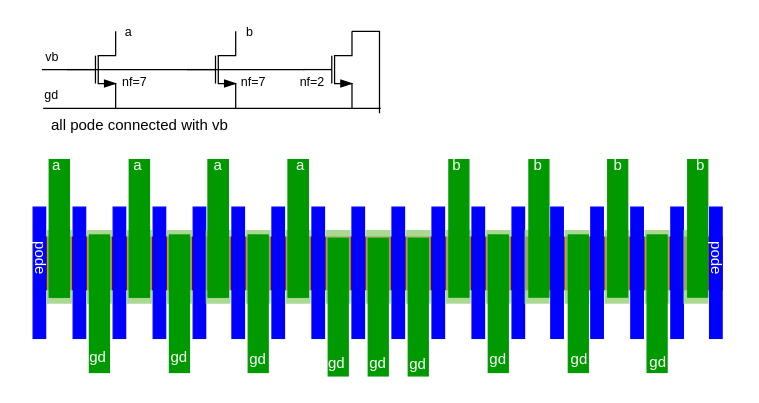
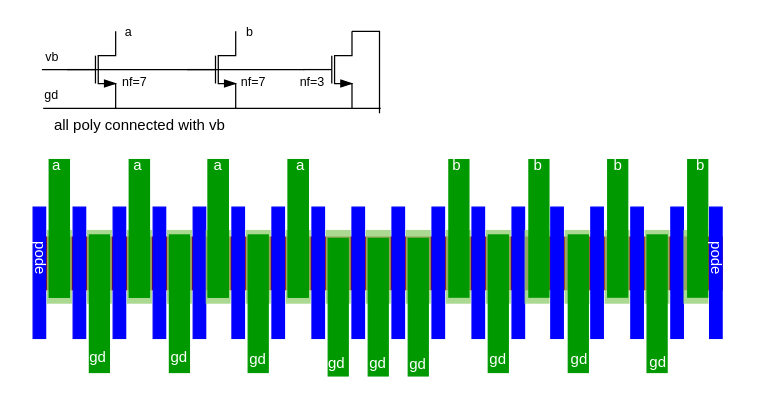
  <mxCell id="0" />
  <mxCell id="1" parent="0" />
  <mxCell id="2" value="" style="rounded=0;whiteSpace=wrap;html=1;fontSize=14;fontColor=#0000FF;strokeColor=#990000;strokeWidth=3;fillColor=#990000;" vertex="1" parent="1"><mxGeometry x="36" y="190" width="540" height="40" as="geometry" /></mxCell>
  <mxCell id="3" value="" style="rounded=0;whiteSpace=wrap;html=1;strokeColor=#0000FF;fillColor=#0000FF;" vertex="1" parent="1"><mxGeometry x="26" y="165" width="10" height="105" as="geometry" /></mxCell>
  <mxCell id="4" value="" style="rounded=0;whiteSpace=wrap;html=1;strokeColor=#0000FF;fillColor=#0000FF;" vertex="1" parent="1"><mxGeometry x="58" y="165" width="10" height="105" as="geometry" /></mxCell>
  <mxCell id="5" value="" style="rounded=0;whiteSpace=wrap;html=1;strokeColor=#0000FF;fillColor=#0000FF;" vertex="1" parent="1"><mxGeometry x="90" y="165" width="10" height="105" as="geometry" /></mxCell>
  <mxCell id="6" value="" style="rounded=0;whiteSpace=wrap;html=1;strokeColor=#0000FF;fillColor=#0000FF;" vertex="1" parent="1"><mxGeometry x="122" y="165" width="10" height="105" as="geometry" /></mxCell>
  <mxCell id="7" value="" style="rounded=0;whiteSpace=wrap;html=1;strokeColor=#0000FF;fillColor=#0000FF;" vertex="1" parent="1"><mxGeometry x="154" y="165" width="10" height="105" as="geometry" /></mxCell>
  <mxCell id="8" value="" style="rounded=0;whiteSpace=wrap;html=1;strokeColor=#0000FF;fillColor=#0000FF;" vertex="1" parent="1"><mxGeometry x="185" y="165" width="10" height="105" as="geometry" /></mxCell>
  <mxCell id="9" value="" style="rounded=0;whiteSpace=wrap;html=1;strokeColor=#0000FF;fillColor=#0000FF;" vertex="1" parent="1"><mxGeometry x="217" y="165" width="10" height="105" as="geometry" /></mxCell>
  <mxCell id="10" value="" style="rounded=0;whiteSpace=wrap;html=1;strokeColor=#0000FF;fillColor=#0000FF;" vertex="1" parent="1"><mxGeometry x="249" y="165" width="10" height="105" as="geometry" /></mxCell>
  <mxCell id="11" value="" style="rounded=0;whiteSpace=wrap;html=1;strokeColor=#0000FF;fillColor=#0000FF;" vertex="1" parent="1"><mxGeometry x="281" y="165" width="10" height="105" as="geometry" /></mxCell>
  <mxCell id="12" value="" style="rounded=0;whiteSpace=wrap;html=1;strokeColor=#0000FF;fillColor=#0000FF;" vertex="1" parent="1"><mxGeometry x="313" y="165" width="10" height="105" as="geometry" /></mxCell>
  <mxCell id="13" value="" style="rounded=0;whiteSpace=wrap;html=1;strokeColor=#0000FF;fillColor=#0000FF;" vertex="1" parent="1"><mxGeometry x="345" y="165" width="10" height="105" as="geometry" /></mxCell>
  <mxCell id="14" value="" style="rounded=0;whiteSpace=wrap;html=1;strokeColor=#0000FF;fillColor=#0000FF;" vertex="1" parent="1"><mxGeometry x="377" y="165" width="10" height="105" as="geometry" /></mxCell>
  <mxCell id="15" value="" style="rounded=0;whiteSpace=wrap;html=1;strokeColor=#0000FF;fillColor=#0000FF;" vertex="1" parent="1"><mxGeometry x="409" y="165" width="10" height="105" as="geometry" /></mxCell>
  <mxCell id="16" value="" style="rounded=0;whiteSpace=wrap;html=1;strokeColor=#0000FF;fillColor=#0000FF;" vertex="1" parent="1"><mxGeometry x="440" y="165" width="10" height="105" as="geometry" /></mxCell>
  <mxCell id="17" value="" style="rounded=0;whiteSpace=wrap;html=1;strokeColor=#0000FF;fillColor=#0000FF;" vertex="1" parent="1"><mxGeometry x="472" y="165" width="10" height="105" as="geometry" /></mxCell>
  <mxCell id="18" value="" style="rounded=0;whiteSpace=wrap;html=1;strokeColor=#0000FF;fillColor=#0000FF;" vertex="1" parent="1"><mxGeometry x="504" y="165" width="10" height="105" as="geometry" /></mxCell>
  <mxCell id="19" value="" style="rounded=0;whiteSpace=wrap;html=1;strokeColor=#0000FF;fillColor=#0000FF;" vertex="1" parent="1"><mxGeometry x="536" y="165" width="10" height="105" as="geometry" /></mxCell>
  <mxCell id="20" value="" style="rounded=0;whiteSpace=wrap;html=1;fontSize=14;strokeColor=none;strokeWidth=3;fillColor=#97D077;opacity=80;" vertex="1" parent="1"><mxGeometry x="37" y="183.25" width="20" height="59" as="geometry" /></mxCell>
  <mxCell id="21" value="" style="rounded=0;whiteSpace=wrap;html=1;fontSize=14;strokeColor=none;strokeWidth=3;fillColor=#97D077;opacity=80;" vertex="1" parent="1"><mxGeometry x="69" y="183.25" width="20" height="59" as="geometry" /></mxCell>
  <mxCell id="22" value="" style="rounded=0;whiteSpace=wrap;html=1;fontSize=14;strokeColor=none;strokeWidth=3;fillColor=#97D077;opacity=80;" vertex="1" parent="1"><mxGeometry x="101" y="183.25" width="20" height="59" as="geometry" /></mxCell>
  <mxCell id="23" value="" style="rounded=0;whiteSpace=wrap;html=1;fontSize=14;strokeColor=none;strokeWidth=3;fillColor=#97D077;opacity=80;" vertex="1" parent="1"><mxGeometry x="133" y="183.25" width="20" height="59" as="geometry" /></mxCell>
  <mxCell id="24" value="" style="rounded=0;whiteSpace=wrap;html=1;fontSize=14;strokeColor=none;strokeWidth=3;fillColor=#97D077;opacity=80;" vertex="1" parent="1"><mxGeometry x="164" y="183.25" width="20" height="59" as="geometry" /></mxCell>
  <mxCell id="25" value="" style="rounded=0;whiteSpace=wrap;html=1;fontSize=14;strokeColor=none;strokeWidth=3;fillColor=#97D077;opacity=80;" vertex="1" parent="1"><mxGeometry x="196" y="183.25" width="20" height="59" as="geometry" /></mxCell>
  <mxCell id="26" value="" style="rounded=0;whiteSpace=wrap;html=1;fontSize=14;strokeColor=none;strokeWidth=3;fillColor=#97D077;opacity=80;" vertex="1" parent="1"><mxGeometry x="228" y="183.25" width="20" height="59" as="geometry" /></mxCell>
  <mxCell id="27" value="" style="rounded=0;whiteSpace=wrap;html=1;fontSize=14;strokeColor=none;strokeWidth=3;fillColor=#97D077;opacity=80;" vertex="1" parent="1"><mxGeometry x="260" y="183.25" width="20" height="59" as="geometry" /></mxCell>
  <mxCell id="28" value="" style="rounded=0;whiteSpace=wrap;html=1;fontSize=14;strokeColor=none;strokeWidth=3;fillColor=#97D077;opacity=80;" vertex="1" parent="1"><mxGeometry x="292" y="183.25" width="20" height="59" as="geometry" /></mxCell>
  <mxCell id="29" value="" style="rounded=0;whiteSpace=wrap;html=1;fontSize=14;strokeColor=none;strokeWidth=3;fillColor=#97D077;opacity=80;" vertex="1" parent="1"><mxGeometry x="324" y="183.25" width="20" height="59" as="geometry" /></mxCell>
  <mxCell id="30" value="" style="rounded=0;whiteSpace=wrap;html=1;fontSize=14;strokeColor=none;strokeWidth=3;fillColor=#97D077;opacity=80;" vertex="1" parent="1"><mxGeometry x="356" y="183.25" width="20" height="59" as="geometry" /></mxCell>
  <mxCell id="31" value="" style="rounded=0;whiteSpace=wrap;html=1;fontSize=14;strokeColor=none;strokeWidth=3;fillColor=#97D077;opacity=80;" vertex="1" parent="1"><mxGeometry x="388" y="183.25" width="20" height="59" as="geometry" /></mxCell>
  <mxCell id="32" value="" style="rounded=0;whiteSpace=wrap;html=1;fontSize=14;strokeColor=none;strokeWidth=3;fillColor=#97D077;opacity=80;" vertex="1" parent="1"><mxGeometry x="419" y="183.25" width="20" height="59" as="geometry" /></mxCell>
  <mxCell id="33" value="" style="rounded=0;whiteSpace=wrap;html=1;fontSize=14;strokeColor=none;strokeWidth=3;fillColor=#97D077;opacity=80;" vertex="1" parent="1"><mxGeometry x="451" y="183.25" width="20" height="59" as="geometry" /></mxCell>
  <mxCell id="34" value="" style="rounded=0;whiteSpace=wrap;html=1;fontSize=14;strokeColor=none;strokeWidth=3;fillColor=#97D077;opacity=80;" vertex="1" parent="1"><mxGeometry x="483" y="183.25" width="20" height="59" as="geometry" /></mxCell>
  <mxCell id="35" value="" style="rounded=0;whiteSpace=wrap;html=1;fontSize=14;strokeColor=none;strokeWidth=3;fillColor=#97D077;opacity=80;" vertex="1" parent="1"><mxGeometry x="515" y="183.25" width="20" height="59" as="geometry" /></mxCell>
  <mxCell id="36" value="" style="rounded=0;whiteSpace=wrap;html=1;strokeColor=#0000FF;fillColor=#0000FF;" vertex="1" parent="1"><mxGeometry x="567" y="165" width="10" height="105" as="geometry" /></mxCell>
  <mxCell id="37" value="" style="rounded=0;whiteSpace=wrap;html=1;fontSize=14;strokeColor=none;strokeWidth=3;fillColor=#97D077;opacity=80;" vertex="1" parent="1"><mxGeometry x="546" y="183.25" width="20" height="59" as="geometry" /></mxCell>
  <mxCell id="38" value="" style="rounded=0;whiteSpace=wrap;html=1;strokeColor=#009900;fillColor=#009900;" vertex="1" parent="1"><mxGeometry x="262" y="190" width="16" height="110" as="geometry" /></mxCell>
  <mxCell id="39" value="" style="rounded=0;whiteSpace=wrap;html=1;strokeColor=#009900;fillColor=#009900;" vertex="1" parent="1"><mxGeometry x="294" y="190" width="16" height="110" as="geometry" /></mxCell>
  <mxCell id="40" value="" style="rounded=0;whiteSpace=wrap;html=1;strokeColor=#009900;fillColor=#009900;" vertex="1" parent="1"><mxGeometry x="326" y="190" width="16" height="110" as="geometry" /></mxCell>
  <mxCell id="41" value="" style="rounded=0;whiteSpace=wrap;html=1;strokeColor=#009900;fillColor=#009900;" vertex="1" parent="1"><mxGeometry x="230" y="127" width="16" height="110" as="geometry" /></mxCell>
  <mxCell id="42" value="" style="rounded=0;whiteSpace=wrap;html=1;strokeColor=#009900;fillColor=#009900;" vertex="1" parent="1"><mxGeometry x="166" y="127" width="16" height="110" as="geometry" /></mxCell>
  <mxCell id="43" value="" style="rounded=0;whiteSpace=wrap;html=1;strokeColor=#009900;fillColor=#009900;" vertex="1" parent="1"><mxGeometry x="103" y="127" width="16" height="110" as="geometry" /></mxCell>
  <mxCell id="44" value="" style="rounded=0;whiteSpace=wrap;html=1;strokeColor=#009900;fillColor=#009900;" vertex="1" parent="1"><mxGeometry x="39" y="127" width="16" height="110" as="geometry" /></mxCell>
  <mxCell id="45" value="" style="rounded=0;whiteSpace=wrap;html=1;strokeColor=#009900;fillColor=#009900;" vertex="1" parent="1"><mxGeometry x="549.5" y="127" width="16" height="110" as="geometry" /></mxCell>
  <mxCell id="46" value="" style="rounded=0;whiteSpace=wrap;html=1;strokeColor=#009900;fillColor=#009900;" vertex="1" parent="1"><mxGeometry x="485.5" y="127" width="16" height="110" as="geometry" /></mxCell>
  <mxCell id="47" value="" style="rounded=0;whiteSpace=wrap;html=1;strokeColor=#009900;fillColor=#009900;" vertex="1" parent="1"><mxGeometry x="422.5" y="127" width="16" height="110" as="geometry" /></mxCell>
  <mxCell id="48" value="" style="rounded=0;whiteSpace=wrap;html=1;strokeColor=#009900;fillColor=#009900;" vertex="1" parent="1"><mxGeometry x="358.5" y="127" width="16" height="110" as="geometry" /></mxCell>
  <mxCell id="49" value="" style="rounded=0;whiteSpace=wrap;html=1;strokeColor=#009900;fillColor=#009900;" vertex="1" parent="1"><mxGeometry x="39" y="127" width="16" height="110" as="geometry" /></mxCell>
  <mxCell id="50" value="" style="rounded=0;whiteSpace=wrap;html=1;strokeColor=#009900;fillColor=#009900;" vertex="1" parent="1"><mxGeometry x="103" y="127" width="16" height="110" as="geometry" /></mxCell>
  <mxCell id="51" value="" style="rounded=0;whiteSpace=wrap;html=1;strokeColor=#009900;fillColor=#009900;" vertex="1" parent="1"><mxGeometry x="166" y="127" width="16" height="110" as="geometry" /></mxCell>
  <mxCell id="52" value="" style="rounded=0;whiteSpace=wrap;html=1;strokeColor=#009900;fillColor=#009900;" vertex="1" parent="1"><mxGeometry x="230" y="127" width="16" height="110" as="geometry" /></mxCell>
  <mxCell id="53" value="" style="rounded=0;whiteSpace=wrap;html=1;strokeColor=#009900;fillColor=#009900;" vertex="1" parent="1"><mxGeometry x="71" y="187.25" width="16" height="110" as="geometry" /></mxCell>
  <mxCell id="54" value="" style="rounded=0;whiteSpace=wrap;html=1;strokeColor=#009900;fillColor=#009900;" vertex="1" parent="1"><mxGeometry x="135" y="187.25" width="16" height="110" as="geometry" /></mxCell>
  <mxCell id="55" value="" style="rounded=0;whiteSpace=wrap;html=1;strokeColor=#009900;fillColor=#009900;" vertex="1" parent="1"><mxGeometry x="198" y="187.25" width="16" height="110" as="geometry" /></mxCell>
  <mxCell id="56" value="" style="rounded=0;whiteSpace=wrap;html=1;strokeColor=#009900;fillColor=#009900;" vertex="1" parent="1"><mxGeometry x="390" y="187.25" width="16" height="110" as="geometry" /></mxCell>
  <mxCell id="57" value="" style="rounded=0;whiteSpace=wrap;html=1;strokeColor=#009900;fillColor=#009900;" vertex="1" parent="1"><mxGeometry x="454" y="187.25" width="16" height="110" as="geometry" /></mxCell>
  <mxCell id="58" value="" style="rounded=0;whiteSpace=wrap;html=1;strokeColor=#009900;fillColor=#009900;" vertex="1" parent="1"><mxGeometry x="517" y="187.25" width="16" height="110" as="geometry" /></mxCell>
  <mxCell id="59" value="a" style="text;html=1;strokeColor=none;fillColor=none;align=center;verticalAlign=middle;whiteSpace=wrap;rounded=0;fontColor=#FFFFFF;" vertex="1" parent="1"><mxGeometry x="33" y="127" width="24" height="10" as="geometry" /></mxCell>
  <mxCell id="60" value="a" style="text;html=1;strokeColor=none;fillColor=none;align=center;verticalAlign=middle;whiteSpace=wrap;rounded=0;fontColor=#FFFFFF;" vertex="1" parent="1"><mxGeometry x="98" y="127" width="24" height="10" as="geometry" /></mxCell>
  <mxCell id="61" value="a" style="text;html=1;strokeColor=none;fillColor=none;align=center;verticalAlign=middle;whiteSpace=wrap;rounded=0;fontColor=#FFFFFF;" vertex="1" parent="1"><mxGeometry x="162" y="127" width="24" height="10" as="geometry" /></mxCell>
  <mxCell id="62" value="a" style="text;html=1;strokeColor=none;fillColor=none;align=center;verticalAlign=middle;whiteSpace=wrap;rounded=0;fontColor=#FFFFFF;" vertex="1" parent="1"><mxGeometry x="228" y="127" width="24" height="10" as="geometry" /></mxCell>
  <mxCell id="63" value="b" style="text;html=1;strokeColor=none;fillColor=none;align=center;verticalAlign=middle;whiteSpace=wrap;rounded=0;fontColor=#FFFFFF;" vertex="1" parent="1"><mxGeometry x="352.5" y="127" width="24" height="10" as="geometry" /></mxCell>
  <mxCell id="64" value="b" style="text;html=1;strokeColor=none;fillColor=none;align=center;verticalAlign=middle;whiteSpace=wrap;rounded=0;fontColor=#FFFFFF;" vertex="1" parent="1"><mxGeometry x="417.5" y="127" width="24" height="10" as="geometry" /></mxCell>
  <mxCell id="65" value="b" style="text;html=1;strokeColor=none;fillColor=none;align=center;verticalAlign=middle;whiteSpace=wrap;rounded=0;fontColor=#FFFFFF;" vertex="1" parent="1"><mxGeometry x="481.5" y="127" width="24" height="10" as="geometry" /></mxCell>
  <mxCell id="66" value="b" style="text;html=1;strokeColor=none;fillColor=none;align=center;verticalAlign=middle;whiteSpace=wrap;rounded=0;fontColor=#FFFFFF;" vertex="1" parent="1"><mxGeometry x="547.5" y="127" width="24" height="10" as="geometry" /></mxCell>
  <mxCell id="67" value="gd" style="text;html=1;strokeColor=none;fillColor=none;align=center;verticalAlign=middle;whiteSpace=wrap;rounded=0;fontColor=#FFFFFF;" vertex="1" parent="1"><mxGeometry x="66" y="280" width="24" height="10" as="geometry" /></mxCell>
  <mxCell id="68" value="gd" style="text;html=1;strokeColor=none;fillColor=none;align=center;verticalAlign=middle;whiteSpace=wrap;rounded=0;fontColor=#FFFFFF;" vertex="1" parent="1"><mxGeometry x="131" y="280" width="24" height="10" as="geometry" /></mxCell>
  <mxCell id="69" value="gd" style="text;html=1;strokeColor=none;fillColor=none;align=center;verticalAlign=middle;whiteSpace=wrap;rounded=0;fontColor=#FFFFFF;" vertex="1" parent="1"><mxGeometry x="194" y="282" width="24" height="10" as="geometry" /></mxCell>
  <mxCell id="70" value="gd" style="text;html=1;strokeColor=none;fillColor=none;align=center;verticalAlign=middle;whiteSpace=wrap;rounded=0;fontColor=#FFFFFF;" vertex="1" parent="1"><mxGeometry x="257" y="285" width="24" height="10" as="geometry" /></mxCell>
  <mxCell id="71" value="gd" style="text;html=1;strokeColor=none;fillColor=none;align=center;verticalAlign=middle;whiteSpace=wrap;rounded=0;fontColor=#FFFFFF;" vertex="1" parent="1"><mxGeometry x="290" y="285" width="24" height="10" as="geometry" /></mxCell>
  <mxCell id="72" value="gd" style="text;html=1;strokeColor=none;fillColor=none;align=center;verticalAlign=middle;whiteSpace=wrap;rounded=0;fontColor=#FFFFFF;" vertex="1" parent="1"><mxGeometry x="322" y="286.25" width="24" height="10" as="geometry" /></mxCell>
  <mxCell id="73" value="gd" style="text;html=1;strokeColor=none;fillColor=none;align=center;verticalAlign=middle;whiteSpace=wrap;rounded=0;fontColor=#FFFFFF;" vertex="1" parent="1"><mxGeometry x="386" y="282" width="24" height="10" as="geometry" /></mxCell>
  <mxCell id="74" value="gd" style="text;html=1;strokeColor=none;fillColor=none;align=center;verticalAlign=middle;whiteSpace=wrap;rounded=0;fontColor=#FFFFFF;" vertex="1" parent="1"><mxGeometry x="451" y="282" width="24" height="10" as="geometry" /></mxCell>
  <mxCell id="75" value="gd" style="text;html=1;strokeColor=none;fillColor=none;align=center;verticalAlign=middle;whiteSpace=wrap;rounded=0;fontColor=#FFFFFF;" vertex="1" parent="1"><mxGeometry x="514" y="284" width="24" height="10" as="geometry" /></mxCell>
- <mxCell id="76" value="&lt;font style=&quot;font-size: 12px&quot;&gt;all pode connected with vb&lt;/font&gt;" style="text;html=1;strokeColor=none;fillColor=none;align=center;verticalAlign=middle;whiteSpace=wrap;rounded=0;fontSize=10;fontColor=#000000;" vertex="1" parent="1"><mxGeometry x="27" y="85" width="169" height="30" as="geometry" /></mxCell>
+ <mxCell id="76" value="&lt;font style=&quot;font-size: 12px&quot;&gt;all poly connected with vb&lt;/font&gt;" style="text;html=1;strokeColor=none;fillColor=none;align=center;verticalAlign=middle;whiteSpace=wrap;rounded=0;fontSize=10;fontColor=#000000;" vertex="1" parent="1"><mxGeometry x="27" y="85" width="169" height="30" as="geometry" /></mxCell>
  <mxCell id="77" value="pode" style="text;html=1;strokeColor=none;fillColor=none;align=center;verticalAlign=middle;whiteSpace=wrap;rounded=0;fontColor=#FFFFFF;direction=west;rotation=90;" vertex="1" parent="1"><mxGeometry x="20" y="201" width="24" height="10" as="geometry" /></mxCell>
  <mxCell id="78" value="pode" style="text;html=1;strokeColor=none;fillColor=none;align=center;verticalAlign=middle;whiteSpace=wrap;rounded=0;fontColor=#FFFFFF;direction=west;rotation=90;" vertex="1" parent="1"><mxGeometry x="561" y="201" width="24" height="10" as="geometry" /></mxCell>
  <mxCell id="79" value="" style="verticalLabelPosition=bottom;shadow=0;dashed=0;align=center;html=1;verticalAlign=top;shape=mxgraph.electrical.transistors.nmos;pointerEvents=1;fontSize=10;fontColor=#000000;strokeColor=#000000;fillColor=#000000;" vertex="1" parent="1"><mxGeometry x="53" y="20" width="39" height="70" as="geometry" /></mxCell>
  <mxCell id="80" value="" style="verticalLabelPosition=bottom;shadow=0;dashed=0;align=center;html=1;verticalAlign=top;shape=mxgraph.electrical.transistors.nmos;pointerEvents=1;fontSize=10;fontColor=#000000;strokeColor=#000000;fillColor=#000000;" vertex="1" parent="1"><mxGeometry x="149" y="20" width="39" height="70" as="geometry" /></mxCell>
  <mxCell id="81" style="edgeStyle=orthogonalEdgeStyle;rounded=0;orthogonalLoop=1;jettySize=auto;html=1;exitX=1;exitY=0;exitDx=0;exitDy=0;exitPerimeter=0;fontSize=10;fontColor=#000000;endArrow=none;endFill=0;" edge="1" parent="1" source="82"><mxGeometry relative="1" as="geometry"><mxPoint x="303" y="90" as="targetPoint" /><Array as="points"><mxPoint x="303" y="24" /></Array></mxGeometry></mxCell>
  <mxCell id="82" value="" style="verticalLabelPosition=bottom;shadow=0;dashed=0;align=center;html=1;verticalAlign=top;shape=mxgraph.electrical.transistors.nmos;pointerEvents=1;fontSize=10;fontColor=#000000;strokeColor=#000000;fillColor=#000000;" vertex="1" parent="1"><mxGeometry x="242" y="20" width="39" height="70" as="geometry" /></mxCell>
  <mxCell id="83" value="" style="endArrow=none;html=1;rounded=0;fontSize=10;fontColor=#000000;edgeStyle=orthogonalEdgeStyle;" edge="1" parent="1"><mxGeometry width="50" height="50" relative="1" as="geometry"><mxPoint x="33" y="55" as="sourcePoint" /><mxPoint x="243" y="55" as="targetPoint" /></mxGeometry></mxCell>
  <mxCell id="84" value="" style="endArrow=none;html=1;rounded=0;fontSize=10;fontColor=#000000;" edge="1" parent="1"><mxGeometry width="50" height="50" relative="1" as="geometry"><mxPoint x="34" y="86" as="sourcePoint" /><mxPoint x="304" y="86" as="targetPoint" /></mxGeometry></mxCell>
  <mxCell id="85" value="gd" style="text;html=1;strokeColor=none;fillColor=none;align=center;verticalAlign=middle;whiteSpace=wrap;rounded=0;fontSize=10;fontColor=#000000;" vertex="1" parent="1"><mxGeometry x="26" y="70" width="30" height="10" as="geometry" /></mxCell>
  <mxCell id="86" value="vb" style="text;html=1;strokeColor=none;fillColor=none;align=center;verticalAlign=middle;whiteSpace=wrap;rounded=0;fontSize=10;fontColor=#000000;" vertex="1" parent="1"><mxGeometry x="27" y="40" width="29" height="10" as="geometry" /></mxCell>
  <mxCell id="87" value="a" style="text;html=1;strokeColor=none;fillColor=none;align=center;verticalAlign=middle;whiteSpace=wrap;rounded=0;fontSize=10;fontColor=#000000;" vertex="1" parent="1"><mxGeometry x="88" y="20" width="29" height="10" as="geometry" /></mxCell>
  <mxCell id="88" value="b" style="text;html=1;strokeColor=none;fillColor=none;align=center;verticalAlign=middle;whiteSpace=wrap;rounded=0;fontSize=10;fontColor=#000000;" vertex="1" parent="1"><mxGeometry x="185" y="20" width="29" height="10" as="geometry" /></mxCell>
  <mxCell id="89" value="nf=7" style="text;html=1;strokeColor=none;fillColor=none;align=center;verticalAlign=middle;whiteSpace=wrap;rounded=0;fontSize=10;fontColor=#000000;" vertex="1" parent="1"><mxGeometry x="93" y="60" width="29" height="10" as="geometry" /></mxCell>
  <mxCell id="90" value="nf=7" style="text;html=1;strokeColor=none;fillColor=none;align=center;verticalAlign=middle;whiteSpace=wrap;rounded=0;fontSize=10;fontColor=#000000;" vertex="1" parent="1"><mxGeometry x="188" y="60" width="29" height="10" as="geometry" /></mxCell>
- <mxCell id="91" value="nf=2" style="text;html=1;strokeColor=none;fillColor=none;align=center;verticalAlign=middle;whiteSpace=wrap;rounded=0;fontSize=10;fontColor=#000000;" vertex="1" parent="1"><mxGeometry x="235" y="60" width="29" height="10" as="geometry" /></mxCell>
+ <mxCell id="91" value="nf=3" style="text;html=1;strokeColor=none;fillColor=none;align=center;verticalAlign=middle;whiteSpace=wrap;rounded=0;fontSize=10;fontColor=#000000;" vertex="1" parent="1"><mxGeometry x="235" y="60" width="29" height="10" as="geometry" /></mxCell>
